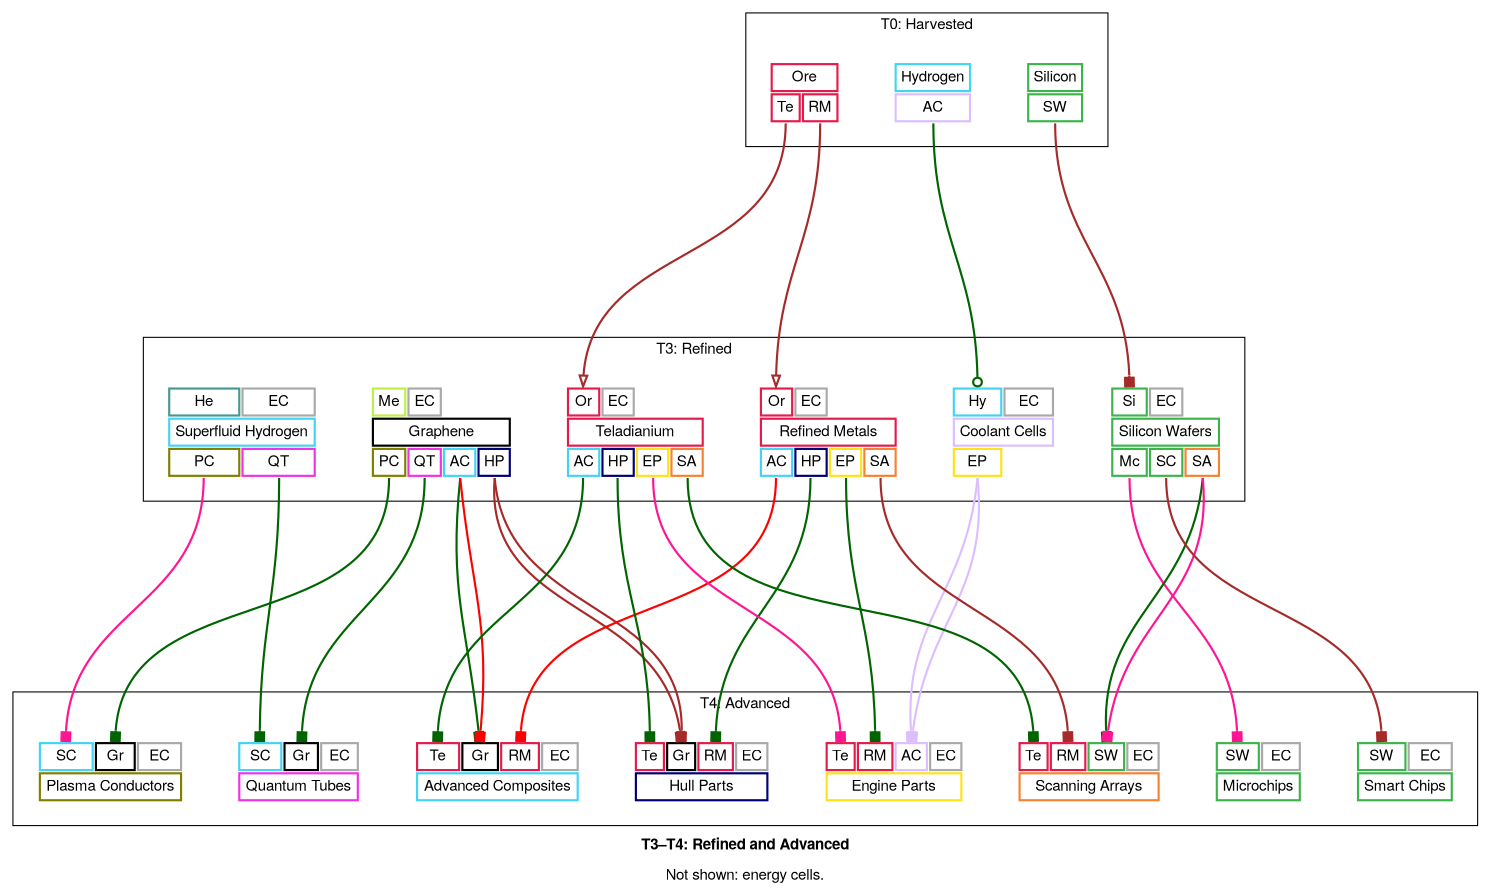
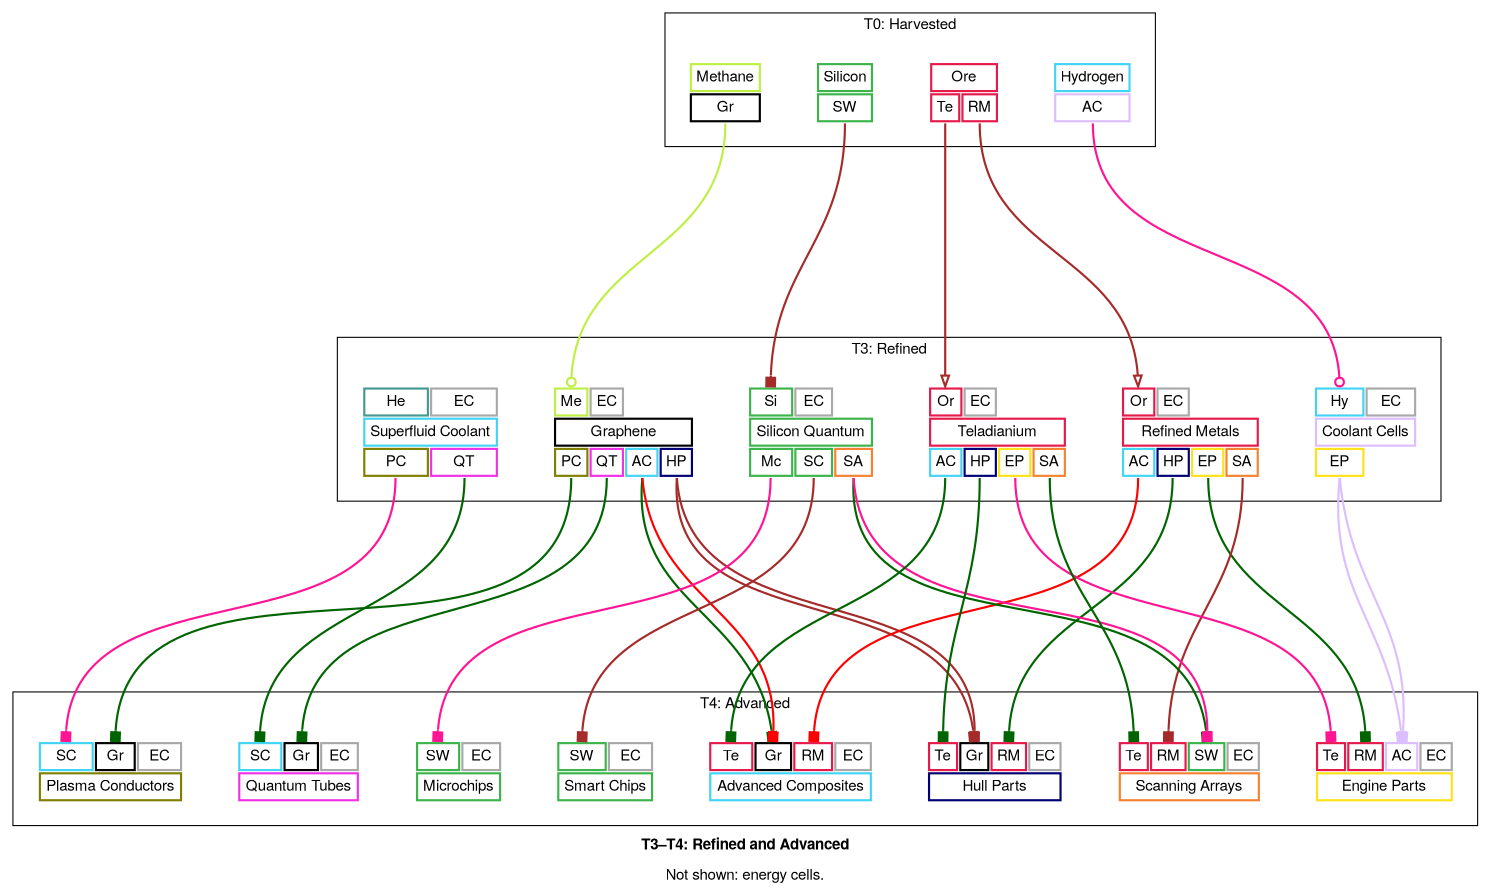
  digraph {
    compound=true
    fontname="Helvetica,Arial,sans-serif"
    label=<<b>T3–T4: Refined and Advanced</b><br/><br/>Not shown: energy cells.>
    nodesep=0.3
    ranksep=3
    node [color=slategray1 fontname="Helvetica,Arial,sans-serif" margin=0.2 penwidth=2.0 shape=plaintext]
    edge [arrowType=normal arrowhead=box arrowsize=1.0 color=darkgreen fontname="Helvetica,Arial,sans-serif" headport="graphene:n" penwidth=2.0 tailport="engine_parts:s" weight=1.0]
    n1 [label=<<table border="0" cellborder="2" cellpadding="4" cellspacing="1" fixedsize="false" id="antimatter_cells" port="output">        <tr>                <td align="text" bgcolor="white" color="#42d4f4" port="hydrogen">Hy</td>                <td align="text" bgcolor="white" color="#a9a9a9" port="energy_cells">EC</td>            </tr>      <tr>     <td align="text" bgcolor="white" color="#dcbeff" colspan="2">Coolant Cells</td>   </tr>        <tr>                <td align="text" bgcolor="white" color="#ffe119" port="engine_parts">EP</td>            </tr>    </table>>]
    n2 [label=<<table border="0" cellborder="2" cellpadding="4" cellspacing="1" fixedsize="false" id="graphene" port="output">        <tr>                <td align="text" bgcolor="white" color="#bfef45" port="methane">Me</td>                <td align="text" bgcolor="white" color="#a9a9a9" port="energy_cells">EC</td>            </tr>      <tr>     <td align="text" bgcolor="white" color="#000000" colspan="4">Graphene</td>   </tr>        <tr>                <td align="text" bgcolor="white" color="#808000" port="plasma_conductors">PC</td>                <td align="text" bgcolor="white" color="#f032e6" port="quantum_tubes">QT</td>                <td align="text" bgcolor="white" color="#42d4f4" port="advanced_composites">AC</td>                <td align="text" bgcolor="white" color="#000075" port="hull_parts">HP</td>            </tr>    </table>>]
    n3 [label=<<table border="0" cellborder="2" cellpadding="4" cellspacing="1" fixedsize="false" id="refined_metals" port="output">        <tr>                <td align="text" bgcolor="white" color="#e6194B" port="ore">Or</td>                <td align="text" bgcolor="white" color="#a9a9a9" port="energy_cells">EC</td>            </tr>      <tr>     <td align="text" bgcolor="white" color="#e6194B" colspan="4">Refined Metals</td>   </tr>        <tr>                <td align="text" bgcolor="white" color="#42d4f4" port="advanced_composites">AC</td>                <td align="text" bgcolor="white" color="#000075" port="hull_parts">HP</td>                <td align="text" bgcolor="white" color="#ffe119" port="engine_parts">EP</td>                <td align="text" bgcolor="white" color="#f58231" port="scanning_arrays">SA</td>            </tr>    </table>>]
-   n4 [label=<<table border="0" cellborder="2" cellpadding="4" cellspacing="1" fixedsize="false" id="silicon_wafers" port="output">        <tr>                <td align="text" bgcolor="white" color="#3cb44b" port="silicon">Si</td>                <td align="text" bgcolor="white" color="#a9a9a9" port="energy_cells">EC</td>            </tr>      <tr>     <td align="text" bgcolor="white" color="#3cb44b" colspan="3">Silicon Wafers</td>   </tr>        <tr>                <td align="text" bgcolor="white" color="#3cb44b" port="microchips">Mc</td>                <td align="text" bgcolor="white" color="#3cb44b" port="smart_chips">SC</td>                <td align="text" bgcolor="white" color="#f58231" port="scanning_arrays">SA</td>            </tr>    </table>>]
-   n5 [label=<<table border="0" cellborder="2" cellpadding="4" cellspacing="1" fixedsize="false" id="superfluid_coolant" port="output">        <tr>                <td align="text" bgcolor="white" color="#469990" port="helium">He</td>                <td align="text" bgcolor="white" color="#a9a9a9" port="energy_cells">EC</td>            </tr>      <tr>     <td align="text" bgcolor="white" color="#42d4f4" colspan="2">Superfluid Hydrogen</td>   </tr>        <tr>                <td align="text" bgcolor="white" color="#808000" port="plasma_conductors">PC</td>                <td align="text" bgcolor="white" color="#f032e6" port="quantum_tubes">QT</td>            </tr>    </table>>]
+   n4 [label=<<table border="0" cellborder="2" cellpadding="4" cellspacing="1" fixedsize="false" id="silicon_wafers" port="output">        <tr>                <td align="text" bgcolor="white" color="#3cb44b" port="silicon">Si</td>                <td align="text" bgcolor="white" color="#a9a9a9" port="energy_cells">EC</td>            </tr>      <tr>     <td align="text" bgcolor="white" color="#3cb44b" colspan="3">Silicon Quantum</td>   </tr>        <tr>                <td align="text" bgcolor="white" color="#3cb44b" port="microchips">Mc</td>                <td align="text" bgcolor="white" color="#3cb44b" port="smart_chips">SC</td>                <td align="text" bgcolor="white" color="#f58231" port="scanning_arrays">SA</td>            </tr>    </table>>]
+   n5 [label=<<table border="0" cellborder="2" cellpadding="4" cellspacing="1" fixedsize="false" id="superfluid_coolant" port="output">        <tr>                <td align="text" bgcolor="white" color="#469990" port="helium">He</td>                <td align="text" bgcolor="white" color="#a9a9a9" port="energy_cells">EC</td>            </tr>      <tr>     <td align="text" bgcolor="white" color="#42d4f4" colspan="2">Superfluid Coolant</td>   </tr>        <tr>                <td align="text" bgcolor="white" color="#808000" port="plasma_conductors">PC</td>                <td align="text" bgcolor="white" color="#f032e6" port="quantum_tubes">QT</td>            </tr>    </table>>]
    n6 [label=<<table border="0" cellborder="2" cellpadding="4" cellspacing="1" fixedsize="false" id="teladianium" port="output">        <tr>                <td align="text" bgcolor="white" color="#e6194B" port="ore">Or</td>                <td align="text" bgcolor="white" color="#a9a9a9" port="energy_cells">EC</td>            </tr>      <tr>     <td align="text" bgcolor="white" color="#e6194B" colspan="4">Teladianium</td>   </tr>        <tr>                <td align="text" bgcolor="white" color="#42d4f4" port="advanced_composites">AC</td>                <td align="text" bgcolor="white" color="#000075" port="hull_parts">HP</td>                <td align="text" bgcolor="white" color="#ffe119" port="engine_parts">EP</td>                <td align="text" bgcolor="white" color="#f58231" port="scanning_arrays">SA</td>            </tr>    </table>>]
    n7 [label=<<table border="0" cellborder="2" cellpadding="4" cellspacing="1" fixedsize="false" id="hydrogen" port="output">      <tr>     <td align="text" bgcolor="white" color="#42d4f4" colspan="1">Hydrogen</td>   </tr>        <tr>                <td align="text" bgcolor="white" color="#dcbeff" port="antimatter_cells">AC</td>            </tr>    </table>>]
+   n8 [label=<<table border="0" cellborder="2" cellpadding="4" cellspacing="1" fixedsize="false" id="methane" port="output">      <tr>     <td align="text" bgcolor="white" color="#bfef45" colspan="1">Methane</td>   </tr>        <tr>                <td align="text" bgcolor="white" color="#000000" port="graphene">Gr</td>            </tr>    </table>>]
    n9 [label=<<table border="0" cellborder="2" cellpadding="4" cellspacing="1" fixedsize="false" id="ore" port="output">      <tr>     <td align="text" bgcolor="white" color="#e6194B" colspan="2">Ore</td>   </tr>        <tr>                <td align="text" bgcolor="white" color="#e6194B" port="teladianium">Te</td>                <td align="text" bgcolor="white" color="#e6194B" port="refined_metals">RM</td>            </tr>    </table>>]
    n10 [label=<<table border="0" cellborder="2" cellpadding="4" cellspacing="1" fixedsize="false" id="silicon" port="output">      <tr>     <td align="text" bgcolor="white" color="#3cb44b" colspan="1">Silicon</td>   </tr>        <tr>                <td align="text" bgcolor="white" color="#3cb44b" port="silicon_wafers">SW</td>            </tr>    </table>>]
    n11 [label=<<table border="0" cellborder="2" cellpadding="4" cellspacing="1" fixedsize="false" id="advanced_composites" port="output">        <tr>                <td align="text" bgcolor="white" color="#e6194B" port="teladianium">Te</td>                <td align="text" bgcolor="white" color="#000000" port="graphene">Gr</td>                <td align="text" bgcolor="white" color="#e6194B" port="refined_metals">RM</td>                <td align="text" bgcolor="white" color="#a9a9a9" port="energy_cells">EC</td>            </tr>      <tr>     <td align="text" bgcolor="white" color="#42d4f4" colspan="4">Advanced Composites</td>   </tr>    </table>>]
    n12 [label=<<table border="0" cellborder="2" cellpadding="4" cellspacing="1" fixedsize="false" id="engine_parts" port="output">        <tr>                <td align="text" bgcolor="white" color="#e6194B" port="teladianium">Te</td>                <td align="text" bgcolor="white" color="#e6194B" port="refined_metals">RM</td>                <td align="text" bgcolor="white" color="#dcbeff" port="antimatter_cells">AC</td>                <td align="text" bgcolor="white" color="#a9a9a9" port="energy_cells">EC</td>            </tr>      <tr>     <td align="text" bgcolor="white" color="#ffe119" colspan="4">Engine Parts</td>   </tr>    </table>>]
    n13 [label=<<table border="0" cellborder="2" cellpadding="4" cellspacing="1" fixedsize="false" id="hull_parts" port="output">        <tr>                <td align="text" bgcolor="white" color="#e6194B" port="teladianium">Te</td>                <td align="text" bgcolor="white" color="#000000" port="graphene">Gr</td>                <td align="text" bgcolor="white" color="#e6194B" port="refined_metals">RM</td>                <td align="text" bgcolor="white" color="#a9a9a9" port="energy_cells">EC</td>            </tr>      <tr>     <td align="text" bgcolor="white" color="#000075" colspan="4">Hull Parts</td>   </tr>    </table>>]
    n14 [label=<<table border="0" cellborder="2" cellpadding="4" cellspacing="1" fixedsize="false" id="microchips" port="output">        <tr>                <td align="text" bgcolor="white" color="#3cb44b" port="silicon_wafers">SW</td>                <td align="text" bgcolor="white" color="#a9a9a9" port="energy_cells">EC</td>            </tr>      <tr>     <td align="text" bgcolor="white" color="#3cb44b" colspan="2">Microchips</td>   </tr>    </table>>]
    n15 [label=<<table border="0" cellborder="2" cellpadding="4" cellspacing="1" fixedsize="false" id="plasma_conductors" port="output">        <tr>                <td align="text" bgcolor="white" color="#42d4f4" port="superfluid_coolant">SC</td>                <td align="text" bgcolor="white" color="#000000" port="graphene">Gr</td>                <td align="text" bgcolor="white" color="#a9a9a9" port="energy_cells">EC</td>            </tr>      <tr>     <td align="text" bgcolor="white" color="#808000" colspan="3">Plasma Conductors</td>   </tr>    </table>>]
    n16 [label=<<table border="0" cellborder="2" cellpadding="4" cellspacing="1" fixedsize="false" id="quantum_tubes" port="output">        <tr>                <td align="text" bgcolor="white" color="#42d4f4" port="superfluid_coolant">SC</td>                <td align="text" bgcolor="white" color="#000000" port="graphene">Gr</td>                <td align="text" bgcolor="white" color="#a9a9a9" port="energy_cells">EC</td>            </tr>      <tr>     <td align="text" bgcolor="white" color="#f032e6" colspan="3">Quantum Tubes</td>   </tr>    </table>>]
    n17 [label=<<table border="0" cellborder="2" cellpadding="4" cellspacing="1" fixedsize="false" id="scanning_arrays" port="output">        <tr>                <td align="text" bgcolor="white" color="#e6194B" port="teladianium">Te</td>                <td align="text" bgcolor="white" color="#e6194B" port="refined_metals">RM</td>                <td align="text" bgcolor="white" color="#3cb44b" port="silicon_wafers">SW</td>                <td align="text" bgcolor="white" color="#a9a9a9" port="energy_cells">EC</td>            </tr>      <tr>     <td align="text" bgcolor="white" color="#f58231" colspan="4">Scanning Arrays</td>   </tr>    </table>>]
    n18 [label=<<table border="0" cellborder="2" cellpadding="4" cellspacing="1" fixedsize="false" id="smart_chips" port="output">        <tr>                <td align="text" bgcolor="white" color="#3cb44b" port="silicon_wafers">SW</td>                <td align="text" bgcolor="white" color="#a9a9a9" port="energy_cells">EC</td>            </tr>      <tr>     <td align="text" bgcolor="white" color="#3cb44b" colspan="2">Smart Chips</td>   </tr>    </table>>]
    subgraph sub_1 {
      cluster=true
      label="T3: Refined"
      n1
      n2
      n3
      n4
      n5
      n6
    }
    subgraph sub_2 {
      cluster=true
      label="T0: Harvested"
      n7
+     n8
      n9
      n10
    }
    subgraph sub_3 {
      cluster=true
      label="T4: Advanced"
      n11
      n12
      n13
      n14
      n15
      n16
      n17
      n18
    }
    n1 -> n12 [color="#dcbeff" headport="antimatter_cells:n"]
    n1 -> n12 [color="#dcbeff" headport="antimatter_cells:n"]
    n2 -> n11 [tailport="advanced_composites:s"]
    n2 -> n11 [color=red tailport="advanced_composites:s"]
    n2 -> n13 [color=brown tailport="hull_parts:s"]
    n2 -> n13 [color=brown tailport="hull_parts:s"]
    n2 -> n15 [tailport="plasma_conductors:s"]
    n2 -> n16 [tailport="quantum_tubes:s"]
    n3 -> n11 [color=red headport="refined_metals:n" tailport="advanced_composites:s"]
    n3 -> n12 [headport="refined_metals:n"]
    n3 -> n13 [headport="refined_metals:n" tailport="hull_parts:s"]
    n3 -> n17 [color=brown headport="refined_metals:n" tailport="scanning_arrays:s"]
    n4 -> n14 [color=deeppink headport="silicon_wafers:n" tailport="microchips:s"]
    n4 -> n17 [headport="silicon_wafers:n" tailport="scanning_arrays:s"]
    n4 -> n17 [color=deeppink headport="silicon_wafers:n" tailport="scanning_arrays:s"]
    n4 -> n18 [color=brown headport="silicon_wafers:n" tailport="smart_chips:s"]
    n5 -> n15 [color=deeppink headport="superfluid_coolant:n" tailport="plasma_conductors:s"]
    n5 -> n16 [headport="superfluid_coolant:n" tailport="quantum_tubes:s"]
    n6 -> n11 [headport="teladianium:n" tailport="advanced_composites:s"]
    n6 -> n12 [color=deeppink headport="teladianium:n"]
    n6 -> n13 [headport="teladianium:n" tailport="hull_parts:s"]
    n6 -> n17 [headport="teladianium:n" tailport="scanning_arrays:s"]
-   n7 -> n1 [arrowhead=odot headport="hydrogen:n" tailport="antimatter_cells:s"]
+   n7 -> n1 [arrowhead=odot color=deeppink headport="hydrogen:n" tailport="antimatter_cells:s"]
+   n8 -> n2 [arrowhead=odot color="#bfef45" headport="methane:n" tailport="graphene:s"]
    n9 -> n3 [arrowhead=empty color=brown headport="ore:n" tailport="refined_metals:s"]
    n9 -> n6 [arrowhead=empty color=brown headport="ore:n" tailport="teladianium:s"]
    n10 -> n4 [color=brown headport="silicon:n" tailport="silicon_wafers:s"]
  }
